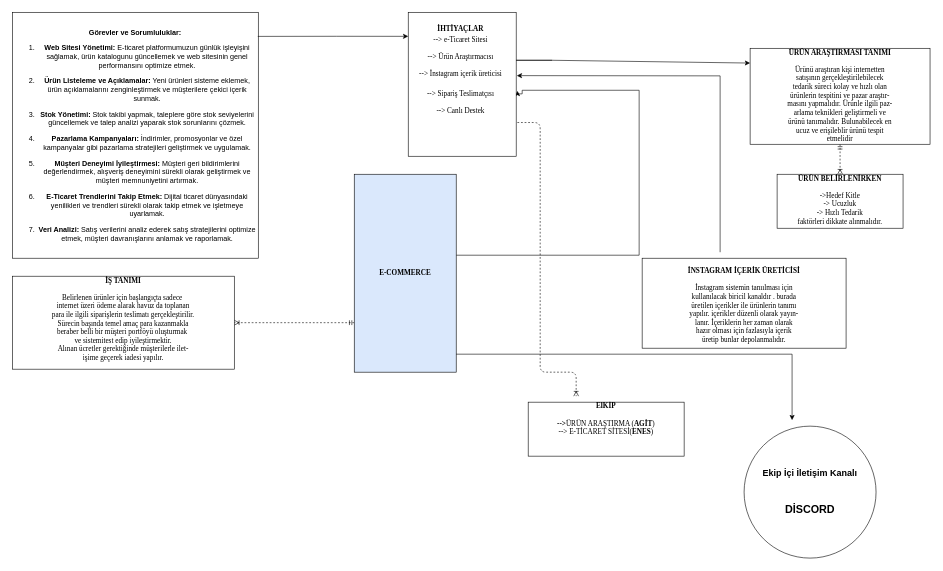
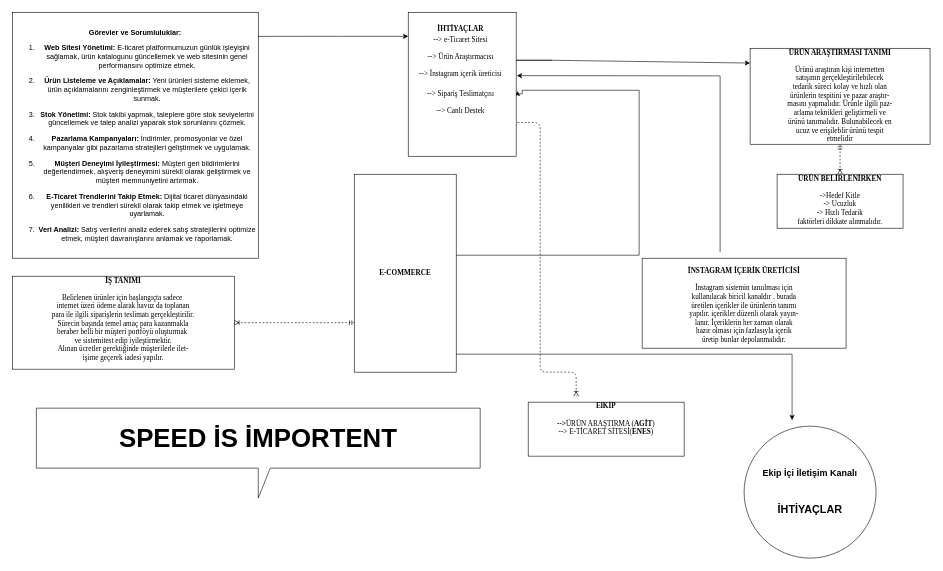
  <mxCell id="0" />
  <mxCell id="1" parent="0" />
  <mxCell id="2" style="edgeStyle=orthogonalEdgeStyle;html=1;dashed=1;labelBackgroundColor=none;startArrow=ERmandOne;endArrow=ERoneToMany;fontFamily=Verdana;fontSize=12;align=left;" parent="1" source="3" target="11" edge="1"><mxGeometry relative="1" as="geometry" /></mxCell>
  <mxCell id="3" value="&lt;div align=&quot;center&quot;&gt;&lt;b&gt;ÜRÜN ARAŞTIRMASI TANIMI&lt;/b&gt;&lt;/div&gt;&lt;div align=&quot;center&quot;&gt;&lt;br&gt;&lt;/div&gt;&lt;div align=&quot;center&quot;&gt;Ürünü araştıran kişi internetten &lt;br&gt;&lt;/div&gt;&lt;div align=&quot;center&quot;&gt;satışının gerçekleştirilebilecek &lt;br&gt;&lt;/div&gt;&lt;div align=&quot;center&quot;&gt;tedarik süreci kolay ve hızlı olan &lt;br&gt;&lt;/div&gt;&lt;div align=&quot;center&quot;&gt;ürünlerin tespitini ve pazar araştır-&lt;/div&gt;&lt;div align=&quot;center&quot;&gt;masını yapmalıdır. Ürünle ilgili paz-&lt;/div&gt;&lt;div align=&quot;center&quot;&gt;arlama teknikleri geliştirmeli ve &lt;br&gt;&lt;/div&gt;&lt;div align=&quot;center&quot;&gt;ürünü tanımalıdır. Bulunabilecek en &lt;br&gt;&lt;/div&gt;&lt;div align=&quot;center&quot;&gt;ucuz ve erişileblir ürünü tespit &lt;br&gt;&lt;/div&gt;&lt;div align=&quot;center&quot;&gt;etmelidir&lt;br&gt;&lt;/div&gt;&lt;div align=&quot;center&quot;&gt;&lt;b&gt;&lt;br&gt;&lt;/b&gt;&lt;/div&gt;" style="verticalAlign=top;align=center;overflow=fill;html=1;rounded=0;shadow=0;comic=0;labelBackgroundColor=none;strokeWidth=1;fontFamily=Verdana;fontSize=12" parent="1" vertex="1"><mxGeometry x="1250" y="80" width="300" height="160" as="geometry" /></mxCell>
  <mxCell id="4" style="edgeStyle=orthogonalEdgeStyle;html=1;exitX=0;exitY=0.75;entryX=1;entryY=0.5;dashed=1;labelBackgroundColor=none;startArrow=ERmandOne;endArrow=ERoneToMany;fontFamily=Verdana;fontSize=12;align=left;entryDx=0;entryDy=0;" parent="1" source="9" target="12" edge="1"><mxGeometry relative="1" as="geometry"><mxPoint x="1090" y="565" as="targetPoint" /></mxGeometry></mxCell>
  <mxCell id="5" value="&lt;div align=&quot;center&quot;&gt;&lt;b&gt;&lt;br&gt;&lt;/b&gt;&lt;/div&gt;&lt;div align=&quot;center&quot;&gt;&lt;b&gt;İNSTAGRAM İÇERİK ÜRETİCİSİ&lt;/b&gt;&lt;/div&gt;&lt;div align=&quot;center&quot;&gt;&lt;br&gt;&lt;/div&gt;&lt;div align=&quot;center&quot;&gt;İnstagram sistemin tanıılması için &lt;br&gt;&lt;/div&gt;&lt;div align=&quot;center&quot;&gt;kullanılacak biricil kanaldır . burada&lt;/div&gt;&lt;div align=&quot;center&quot;&gt;üretilen içerikler ile ürünlerin tanımı&lt;/div&gt;&lt;div align=&quot;center&quot;&gt;yapılır. içerikler düzenli olarak yayın-&lt;/div&gt;&lt;div align=&quot;center&quot;&gt;lanır. İçeriklerin her zaman olarak &lt;br&gt;&lt;/div&gt;&lt;div align=&quot;center&quot;&gt;hazır olması için fazlasıyla içerik &lt;br&gt;&lt;/div&gt;&lt;div align=&quot;center&quot;&gt;üretip bunlar depolanmalıdır.&lt;br&gt;&lt;/div&gt;" style="verticalAlign=top;align=center;overflow=fill;html=1;rounded=0;shadow=0;comic=0;labelBackgroundColor=none;strokeWidth=1;fontFamily=Verdana;fontSize=12" parent="1" vertex="1"><mxGeometry x="1070" y="430" width="340" height="150" as="geometry" /></mxCell>
  <mxCell id="6" value="&lt;div align=&quot;center&quot;&gt;&lt;b&gt;ElKİP&lt;/b&gt;&lt;/div&gt;&lt;div align=&quot;center&quot;&gt;&lt;b&gt;&lt;br&gt;&lt;/b&gt;&lt;/div&gt;&lt;div align=&quot;center&quot;&gt;&lt;b&gt;--&amp;gt;&lt;/b&gt;ÜRÜN ARAŞTIRMA (&lt;b&gt;AGİT&lt;/b&gt;)&lt;/div&gt;&lt;div align=&quot;center&quot;&gt;--&amp;gt; E-TİCARET SİTESİ(&lt;b&gt;ENES&lt;/b&gt;)&lt;/div&gt;&lt;div align=&quot;center&quot;&gt;&lt;br&gt;&lt;/div&gt;" style="verticalAlign=top;align=center;overflow=fill;html=1;rounded=0;shadow=0;comic=0;labelBackgroundColor=none;strokeWidth=1;fontFamily=Verdana;fontSize=12" parent="1" vertex="1"><mxGeometry x="880" y="670" width="260" height="90" as="geometry" /></mxCell>
  <mxCell id="7" style="edgeStyle=orthogonalEdgeStyle;html=1;labelBackgroundColor=none;startArrow=ERmandOne;endArrow=ERoneToMany;fontFamily=Verdana;fontSize=12;align=left;dashed=1;" parent="1" edge="1"><mxGeometry relative="1" as="geometry"><mxPoint x="850" y="203.75" as="sourcePoint" /><mxPoint x="960" y="660" as="targetPoint" /><Array as="points"><mxPoint x="900" y="204" /><mxPoint x="900" y="620" /></Array></mxGeometry></mxCell>
  <mxCell id="8" style="edgeStyle=orthogonalEdgeStyle;rounded=0;orthogonalLoop=1;jettySize=auto;html=1;entryX=1.012;entryY=0.546;entryDx=0;entryDy=0;entryPerimeter=0;" parent="1" source="9" target="10" edge="1"><mxGeometry relative="1" as="geometry"><mxPoint x="880" y="160" as="targetPoint" /><Array as="points"><mxPoint x="1065" y="425" /><mxPoint x="1065" y="150" /><mxPoint x="870" y="150" /><mxPoint x="870" y="156" /></Array></mxGeometry></mxCell>
- <mxCell id="9" value="&lt;div align=&quot;center&quot;&gt;&lt;br&gt;&lt;/div&gt;&lt;div align=&quot;center&quot;&gt;&lt;br&gt;&lt;/div&gt;&lt;div align=&quot;center&quot;&gt;&lt;br&gt;&lt;/div&gt;&lt;div align=&quot;center&quot;&gt;&lt;br&gt;&lt;/div&gt;&lt;div align=&quot;center&quot;&gt;&lt;br&gt;&lt;/div&gt;&lt;div align=&quot;center&quot;&gt;&lt;br&gt;&lt;/div&gt;&lt;div align=&quot;center&quot;&gt;&lt;br&gt;&lt;/div&gt;&lt;div align=&quot;center&quot;&gt;&lt;br&gt;&lt;/div&gt;&lt;div align=&quot;center&quot;&gt;&lt;br&gt;&lt;/div&gt;&lt;div align=&quot;center&quot;&gt;&lt;br&gt;&lt;/div&gt;&lt;div align=&quot;center&quot;&gt;&lt;br&gt;&lt;/div&gt;&lt;div align=&quot;center&quot;&gt;&lt;b&gt;E-COMMERCE &lt;/b&gt;&lt;br&gt;&lt;/div&gt;&lt;table align=&quot;center&quot; style=&quot;width: 100% ; font-size: 1em&quot; cellpadding=&quot;2&quot; cellspacing=&quot;0&quot;&gt;&lt;tbody&gt;&lt;tr&gt;&lt;td&gt;&lt;br&gt;&lt;/td&gt;&lt;td&gt;&lt;br&gt;&lt;/td&gt;&lt;/tr&gt;&lt;tr&gt;&lt;td&gt;&lt;br&gt;&lt;/td&gt;&lt;td&gt;&lt;br&gt;&lt;/td&gt;&lt;/tr&gt;&lt;tr&gt;&lt;td&gt;&lt;br&gt;&lt;/td&gt;&lt;td&gt;&lt;br&gt;&lt;/td&gt;&lt;/tr&gt;&lt;tr&gt;&lt;td&gt;&lt;br&gt;&lt;/td&gt;&lt;td&gt;&lt;br&gt;&lt;/td&gt;&lt;/tr&gt;&lt;tr&gt;&lt;td&gt;&lt;br&gt;&lt;/td&gt;&lt;td&gt;&lt;br&gt;&lt;/td&gt;&lt;/tr&gt;&lt;tr&gt;&lt;td&gt;&lt;br&gt;&lt;/td&gt;&lt;td&gt;&lt;br&gt;&lt;/td&gt;&lt;/tr&gt;&lt;tr&gt;&lt;td&gt;&lt;br&gt;&lt;/td&gt;&lt;td&gt;&lt;br&gt;&lt;/td&gt;&lt;/tr&gt;&lt;tr&gt;&lt;td&gt;&lt;br&gt;&lt;/td&gt;&lt;td&gt;&lt;br&gt;&lt;/td&gt;&lt;/tr&gt;&lt;tr&gt;&lt;td&gt;&lt;br&gt;&lt;/td&gt;&lt;td&gt;&lt;br&gt;&lt;/td&gt;&lt;/tr&gt;&lt;tr&gt;&lt;td&gt;&lt;br&gt;&lt;/td&gt;&lt;td&gt;&lt;br&gt;&lt;/td&gt;&lt;/tr&gt;&lt;tr&gt;&lt;td&gt;&lt;br&gt;&lt;/td&gt;&lt;td&gt;&lt;br&gt;&lt;/td&gt;&lt;/tr&gt;&lt;tr&gt;&lt;td&gt;&lt;br&gt;&lt;/td&gt;&lt;td&gt;&lt;br&gt;&lt;/td&gt;&lt;/tr&gt;&lt;tr&gt;&lt;td&gt;&lt;br&gt;&lt;/td&gt;&lt;td&gt;&lt;br&gt;&lt;/td&gt;&lt;/tr&gt;&lt;tr&gt;&lt;td&gt;&lt;br&gt;&lt;/td&gt;&lt;td&gt;&lt;br&gt;&lt;/td&gt;&lt;/tr&gt;&lt;tr&gt;&lt;td&gt;&lt;br&gt;&lt;/td&gt;&lt;td&gt;&lt;br&gt;&lt;/td&gt;&lt;/tr&gt;&lt;tr&gt;&lt;td&gt;&lt;br&gt;&lt;/td&gt;&lt;td&gt;&lt;br&gt;&lt;/td&gt;&lt;/tr&gt;&lt;tr&gt;&lt;td&gt;&lt;br&gt;&lt;/td&gt;&lt;td&gt;&lt;br&gt;&lt;/td&gt;&lt;/tr&gt;&lt;/tbody&gt;&lt;/table&gt;" style="verticalAlign=top;align=center;overflow=fill;html=1;rounded=0;shadow=0;comic=0;labelBackgroundColor=none;strokeWidth=1;fontFamily=Verdana;fontSize=12;fillColor=#dae8fc;" parent="1" vertex="1"><mxGeometry x="590" y="290" width="170" height="330" as="geometry" /></mxCell>
+ <mxCell id="9" value="&lt;div align=&quot;center&quot;&gt;&lt;br&gt;&lt;/div&gt;&lt;div align=&quot;center&quot;&gt;&lt;br&gt;&lt;/div&gt;&lt;div align=&quot;center&quot;&gt;&lt;br&gt;&lt;/div&gt;&lt;div align=&quot;center&quot;&gt;&lt;br&gt;&lt;/div&gt;&lt;div align=&quot;center&quot;&gt;&lt;br&gt;&lt;/div&gt;&lt;div align=&quot;center&quot;&gt;&lt;br&gt;&lt;/div&gt;&lt;div align=&quot;center&quot;&gt;&lt;br&gt;&lt;/div&gt;&lt;div align=&quot;center&quot;&gt;&lt;br&gt;&lt;/div&gt;&lt;div align=&quot;center&quot;&gt;&lt;br&gt;&lt;/div&gt;&lt;div align=&quot;center&quot;&gt;&lt;br&gt;&lt;/div&gt;&lt;div align=&quot;center&quot;&gt;&lt;br&gt;&lt;/div&gt;&lt;div align=&quot;center&quot;&gt;&lt;b&gt;E-COMMERCE &lt;/b&gt;&lt;br&gt;&lt;/div&gt;&lt;table align=&quot;center&quot; style=&quot;width: 100% ; font-size: 1em&quot; cellpadding=&quot;2&quot; cellspacing=&quot;0&quot;&gt;&lt;tbody&gt;&lt;tr&gt;&lt;td&gt;&lt;br&gt;&lt;/td&gt;&lt;td&gt;&lt;br&gt;&lt;/td&gt;&lt;/tr&gt;&lt;tr&gt;&lt;td&gt;&lt;br&gt;&lt;/td&gt;&lt;td&gt;&lt;br&gt;&lt;/td&gt;&lt;/tr&gt;&lt;tr&gt;&lt;td&gt;&lt;br&gt;&lt;/td&gt;&lt;td&gt;&lt;br&gt;&lt;/td&gt;&lt;/tr&gt;&lt;tr&gt;&lt;td&gt;&lt;br&gt;&lt;/td&gt;&lt;td&gt;&lt;br&gt;&lt;/td&gt;&lt;/tr&gt;&lt;tr&gt;&lt;td&gt;&lt;br&gt;&lt;/td&gt;&lt;td&gt;&lt;br&gt;&lt;/td&gt;&lt;/tr&gt;&lt;tr&gt;&lt;td&gt;&lt;br&gt;&lt;/td&gt;&lt;td&gt;&lt;br&gt;&lt;/td&gt;&lt;/tr&gt;&lt;tr&gt;&lt;td&gt;&lt;br&gt;&lt;/td&gt;&lt;td&gt;&lt;br&gt;&lt;/td&gt;&lt;/tr&gt;&lt;tr&gt;&lt;td&gt;&lt;br&gt;&lt;/td&gt;&lt;td&gt;&lt;br&gt;&lt;/td&gt;&lt;/tr&gt;&lt;tr&gt;&lt;td&gt;&lt;br&gt;&lt;/td&gt;&lt;td&gt;&lt;br&gt;&lt;/td&gt;&lt;/tr&gt;&lt;tr&gt;&lt;td&gt;&lt;br&gt;&lt;/td&gt;&lt;td&gt;&lt;br&gt;&lt;/td&gt;&lt;/tr&gt;&lt;tr&gt;&lt;td&gt;&lt;br&gt;&lt;/td&gt;&lt;td&gt;&lt;br&gt;&lt;/td&gt;&lt;/tr&gt;&lt;tr&gt;&lt;td&gt;&lt;br&gt;&lt;/td&gt;&lt;td&gt;&lt;br&gt;&lt;/td&gt;&lt;/tr&gt;&lt;tr&gt;&lt;td&gt;&lt;br&gt;&lt;/td&gt;&lt;td&gt;&lt;br&gt;&lt;/td&gt;&lt;/tr&gt;&lt;tr&gt;&lt;td&gt;&lt;br&gt;&lt;/td&gt;&lt;td&gt;&lt;br&gt;&lt;/td&gt;&lt;/tr&gt;&lt;tr&gt;&lt;td&gt;&lt;br&gt;&lt;/td&gt;&lt;td&gt;&lt;br&gt;&lt;/td&gt;&lt;/tr&gt;&lt;tr&gt;&lt;td&gt;&lt;br&gt;&lt;/td&gt;&lt;td&gt;&lt;br&gt;&lt;/td&gt;&lt;/tr&gt;&lt;tr&gt;&lt;td&gt;&lt;br&gt;&lt;/td&gt;&lt;td&gt;&lt;br&gt;&lt;/td&gt;&lt;/tr&gt;&lt;/tbody&gt;&lt;/table&gt;" style="verticalAlign=top;align=center;overflow=fill;html=1;rounded=0;shadow=0;comic=0;labelBackgroundColor=none;strokeWidth=1;fontFamily=Verdana;fontSize=12" parent="1" vertex="1"><mxGeometry x="590" y="290" width="170" height="330" as="geometry" /></mxCell>
  <mxCell id="10" value="&lt;table align=&quot;center&quot; style=&quot;width: 100% ; font-size: 1em&quot; cellpadding=&quot;2&quot; cellspacing=&quot;0&quot;&gt;&lt;tbody&gt;&lt;tr&gt;&lt;td&gt;&lt;br&gt;&lt;/td&gt;&lt;td&gt;&lt;br&gt;&lt;/td&gt;&lt;/tr&gt;&lt;tr&gt;&lt;td&gt;&lt;b&gt;İHTİYAÇLAR&lt;/b&gt;&lt;br&gt;&lt;/td&gt;&lt;td&gt;&lt;br&gt;&lt;/td&gt;&lt;/tr&gt;&lt;tr&gt;&lt;td&gt;--&amp;gt; e-Ticaret Sitesi&lt;br&gt;&lt;br&gt;--&amp;gt; Ürün Araştırmacısı&lt;br&gt;&lt;br&gt;--&amp;gt; İnstagram içerik üreticisi&lt;br&gt;&lt;/td&gt;&lt;td&gt;&lt;br&gt;&lt;/td&gt;&lt;/tr&gt;&lt;tr&gt;&lt;td&gt;&lt;br&gt;--&amp;gt; Sipariş Teslimatçısı&lt;br&gt;&lt;br&gt;--&amp;gt; Canlı Destek &lt;br&gt;&lt;br&gt;&lt;br&gt;&lt;/td&gt;&lt;td&gt;&lt;br&gt;&lt;/td&gt;&lt;/tr&gt;&lt;tr&gt;&lt;td&gt;&lt;br&gt;&lt;/td&gt;&lt;td&gt;&lt;br&gt;&lt;/td&gt;&lt;/tr&gt;&lt;tr&gt;&lt;td&gt;&lt;br&gt;&lt;/td&gt;&lt;td&gt;&lt;br&gt;&lt;/td&gt;&lt;/tr&gt;&lt;tr&gt;&lt;td&gt;&lt;br&gt;&lt;/td&gt;&lt;td&gt;&lt;br&gt;&lt;/td&gt;&lt;/tr&gt;&lt;tr&gt;&lt;td&gt;&lt;br&gt;&lt;/td&gt;&lt;td&gt;&lt;br&gt;&lt;/td&gt;&lt;/tr&gt;&lt;tr&gt;&lt;td&gt;&lt;br&gt;&lt;/td&gt;&lt;td&gt;&lt;br&gt;&lt;/td&gt;&lt;/tr&gt;&lt;tr&gt;&lt;td&gt;&lt;br&gt;&lt;/td&gt;&lt;td&gt;&lt;br&gt;&lt;/td&gt;&lt;/tr&gt;&lt;tr&gt;&lt;td&gt;&lt;br&gt;&lt;/td&gt;&lt;td&gt;&lt;br&gt;&lt;/td&gt;&lt;/tr&gt;&lt;tr&gt;&lt;td&gt;&lt;br&gt;&lt;/td&gt;&lt;td&gt;&lt;br&gt;&lt;/td&gt;&lt;/tr&gt;&lt;/tbody&gt;&lt;/table&gt;" style="verticalAlign=top;align=center;overflow=fill;html=1;rounded=0;shadow=0;comic=0;labelBackgroundColor=none;strokeWidth=1;fontFamily=Verdana;fontSize=12" parent="1" vertex="1"><mxGeometry x="680" y="20" width="180" height="240" as="geometry" /></mxCell>
  <mxCell id="11" value="&lt;div align=&quot;center&quot;&gt;&lt;b&gt;ÜRÜN BELİRLENİRKEN&lt;/b&gt;&lt;/div&gt;&lt;div align=&quot;center&quot;&gt;&lt;br&gt;&lt;/div&gt;&lt;div align=&quot;center&quot;&gt;-&amp;gt;Hedef Kitle&lt;/div&gt;&lt;div align=&quot;center&quot;&gt;-&amp;gt; Ucuzluk&lt;/div&gt;&lt;div align=&quot;center&quot;&gt;-&amp;gt; Hızlı Tedarik&lt;/div&gt;&lt;div align=&quot;center&quot;&gt;faktörleri dikkate alınmalıdır.&lt;br&gt;&lt;/div&gt;" style="verticalAlign=top;align=center;overflow=fill;html=1;rounded=0;shadow=0;comic=0;labelBackgroundColor=none;strokeWidth=1;fontFamily=Verdana;fontSize=12" parent="1" vertex="1"><mxGeometry x="1295" y="290" width="210" height="90" as="geometry" /></mxCell>
  <mxCell id="12" value="&lt;div align=&quot;center&quot;&gt;&lt;b&gt;İŞ TANIMI&lt;br&gt;&lt;/b&gt;&lt;/div&gt;&lt;div align=&quot;left&quot;&gt;&lt;b&gt;&lt;br&gt;&lt;/b&gt;&lt;/div&gt;&lt;div align=&quot;center&quot;&gt;Belirlenen ürünler için başlangıçta sadece&amp;nbsp;&lt;/div&gt;&lt;div align=&quot;center&quot;&gt;internet üzeri ödeme alarak havuz da toplanan&lt;/div&gt;&lt;div align=&quot;center&quot;&gt;para ile ilgili siparişlerin teslimatı gerçekleştirilir.&lt;/div&gt;&lt;div align=&quot;center&quot;&gt;Sürecin başında temel amaç para kazanmakla &lt;br&gt;&lt;/div&gt;&lt;div align=&quot;center&quot;&gt;beraber belli bir müşteri portföyü oluşturmak&amp;nbsp;&lt;/div&gt;&lt;div align=&quot;center&quot;&gt;ve sistemitest edip iyileştirmektir.&lt;/div&gt;&lt;div align=&quot;center&quot;&gt;Alınan ücretler gerektiğinde müşterilerle ilet-&lt;/div&gt;&lt;div align=&quot;center&quot;&gt;işime geçerek iadesi yapılır. &lt;br&gt;  &lt;/div&gt;" style="verticalAlign=top;align=left;overflow=fill;html=1;rounded=0;shadow=0;comic=0;labelBackgroundColor=none;strokeWidth=1;fontFamily=Verdana;fontSize=12" parent="1" vertex="1"><mxGeometry x="20" y="460" width="370" height="155" as="geometry" /></mxCell>
  <mxCell id="13" value="" style="endArrow=classic;html=1;rounded=0;entryX=0;entryY=0.154;entryDx=0;entryDy=0;entryPerimeter=0;" parent="1" target="3" edge="1"><mxGeometry width="50" height="50" relative="1" as="geometry"><mxPoint x="920" y="100" as="sourcePoint" /><mxPoint x="1080" y="100" as="targetPoint" /><Array as="points"><mxPoint x="860" y="100" /><mxPoint x="920" y="100" /></Array></mxGeometry></mxCell>
  <mxCell id="14" value="&lt;p&gt;&lt;strong&gt;Görevler ve Sorumluluklar:&lt;/strong&gt;&lt;/p&gt;&lt;ol&gt;&lt;li&gt;&lt;p&gt;&lt;strong&gt;Web Sitesi Yönetimi:&lt;/strong&gt; E-ticaret platformumuzun günlük işleyişini sağlamak, ürün katalogunu güncellemek ve web sitesinin genel performansını optimize etmek.&lt;/p&gt;&lt;/li&gt;&lt;li&gt;&lt;p&gt;&lt;strong&gt;Ürün Listeleme ve Açıklamalar:&lt;/strong&gt; Yeni ürünleri sisteme eklemek, ürün açıklamalarını zenginleştirmek ve müşterilere çekici içerik sunmak.&lt;/p&gt;&lt;/li&gt;&lt;li&gt;&lt;p&gt;&lt;strong&gt;Stok Yönetimi:&lt;/strong&gt; Stok takibi yapmak, taleplere göre stok seviyelerini güncellemek ve talep analizi yaparak stok sorunlarını çözmek.&lt;/p&gt;&lt;/li&gt;&lt;li&gt;&lt;p&gt;&lt;strong&gt;Pazarlama Kampanyaları:&lt;/strong&gt; İndirimler, promosyonlar ve özel kampanyalar gibi pazarlama stratejileri geliştirmek ve uygulamak.&lt;/p&gt;&lt;/li&gt;&lt;li&gt;&lt;p&gt;&lt;strong&gt;Müşteri Deneyimi İyileştirmesi:&lt;/strong&gt; Müşteri geri bildirimlerini değerlendirmek, alışveriş deneyimini sürekli olarak geliştirmek ve müşteri memnuniyetini artırmak.&lt;/p&gt;&lt;/li&gt;&lt;li&gt;&lt;p&gt;&lt;strong&gt;E-Ticaret Trendlerini Takip Etmek:&lt;/strong&gt; Dijital ticaret dünyasındaki yenilikleri ve trendleri sürekli olarak takip etmek ve işletmeye uyarlamak.&lt;/p&gt;&lt;/li&gt;&lt;li&gt;&lt;p&gt;&lt;strong&gt;Veri Analizi:&lt;/strong&gt; Satış verilerini analiz ederek satış stratejilerini optimize etmek, müşteri davranışlarını anlamak ve raporlamak.&lt;/p&gt;&lt;/li&gt;&lt;/ol&gt;" style="whiteSpace=wrap;html=1;aspect=fixed;" parent="1" vertex="1"><mxGeometry x="20" y="20" width="410" height="410" as="geometry" /></mxCell>
  <mxCell id="15" value="" style="endArrow=classic;html=1;rounded=0;exitX=0.998;exitY=0.098;exitDx=0;exitDy=0;exitPerimeter=0;entryX=0;entryY=0.167;entryDx=0;entryDy=0;entryPerimeter=0;" parent="1" source="14" target="10" edge="1"><mxGeometry width="50" height="50" relative="1" as="geometry"><mxPoint x="680" y="360" as="sourcePoint" /><mxPoint x="730" y="310" as="targetPoint" /><Array as="points"><mxPoint x="560" y="60" /></Array></mxGeometry></mxCell>
  <mxCell id="16" value="" style="endArrow=classic;html=1;rounded=0;entryX=1.006;entryY=0.44;entryDx=0;entryDy=0;entryPerimeter=0;" parent="1" target="10" edge="1"><mxGeometry width="50" height="50" relative="1" as="geometry"><mxPoint x="1200" y="420" as="sourcePoint" /><mxPoint x="1200" y="120" as="targetPoint" /><Array as="points"><mxPoint x="1200" y="126" /></Array></mxGeometry></mxCell>
+ <mxCell id="17" value="&lt;font style=&quot;font-size: 43px;&quot;&gt;&lt;b&gt;SPEED İS İMPORTENT&lt;br&gt;&lt;/b&gt;&lt;/font&gt;" style="shape=callout;whiteSpace=wrap;html=1;perimeter=calloutPerimeter;size=50;position=0.5;" parent="1" vertex="1"><mxGeometry x="60" y="680" width="740" height="150" as="geometry" /></mxCell>
  <mxCell id="18" value="" style="endArrow=classic;html=1;rounded=0;" edge="1" parent="1"><mxGeometry width="50" height="50" relative="1" as="geometry"><mxPoint x="760" y="590" as="sourcePoint" /><mxPoint x="1320" y="700" as="targetPoint" /><Array as="points"><mxPoint x="1320" y="590" /></Array></mxGeometry></mxCell>
- <mxCell id="19" value="&lt;div&gt;&lt;b&gt;&lt;font style=&quot;font-size: 15px;&quot;&gt;Ekip İçi İletişim Kanalı &lt;/font&gt;&lt;br&gt;&lt;/b&gt;&lt;/div&gt;&lt;div&gt;&lt;b&gt;&lt;br&gt;&lt;/b&gt;&lt;/div&gt;&lt;div&gt;&lt;b&gt;&lt;br&gt;&lt;/b&gt;&lt;/div&gt;&lt;div&gt;&lt;b&gt;&lt;br&gt;&lt;/b&gt;&lt;/div&gt;&lt;div style=&quot;font-size: 18px;&quot;&gt;&lt;b&gt;&lt;font style=&quot;font-size: 18px;&quot;&gt;DİSCORD&lt;br&gt;&lt;/font&gt;&lt;/b&gt;&lt;/div&gt;" style="ellipse;whiteSpace=wrap;html=1;aspect=fixed;" vertex="1" parent="1"><mxGeometry x="1240" y="710" width="220" height="220" as="geometry" /></mxCell>
+ <mxCell id="19" value="&lt;div&gt;&lt;b&gt;&lt;font style=&quot;font-size: 15px;&quot;&gt;Ekip İçi İletişim Kanalı &lt;/font&gt;&lt;br&gt;&lt;/b&gt;&lt;/div&gt;&lt;div&gt;&lt;b&gt;&lt;br&gt;&lt;/b&gt;&lt;/div&gt;&lt;div&gt;&lt;b&gt;&lt;br&gt;&lt;/b&gt;&lt;/div&gt;&lt;div&gt;&lt;b&gt;&lt;br&gt;&lt;/b&gt;&lt;/div&gt;&lt;div style=&quot;font-size: 18px;&quot;&gt;&lt;b&gt;&lt;font style=&quot;font-size: 18px;&quot;&gt;İHTİYAÇLAR&lt;br&gt;&lt;/font&gt;&lt;/b&gt;&lt;/div&gt;" style="ellipse;whiteSpace=wrap;html=1;aspect=fixed;" vertex="1" parent="1"><mxGeometry x="1240" y="710" width="220" height="220" as="geometry" /></mxCell>
